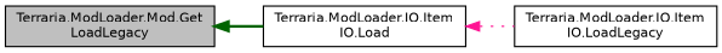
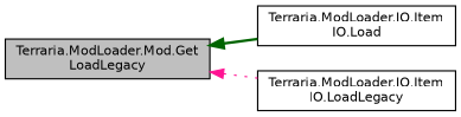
  digraph {
    rankdir=LR
    node [color=black fillcolor=white fontname=Helvetica fontsize=10 shape=record style=filled]
    edge [dir=back fontname=Helvetica fontsize=10 labelfontname=Helvetica labelfontsize=10]
    n1 [fillcolor=grey75 fontcolor=black height=0.2 label="Terraria.ModLoader.Mod.Get\lLoadLegacy" width=0.4]
    n2 [height=0.2 label="Terraria.ModLoader.IO.Item\lIO.Load" width=0.4]
    n3 [height=0.2 label="Terraria.ModLoader.IO.Item\lIO.LoadLegacy" width=0.4]
    n1 -> n2 [color=darkgreen style=bold]
-   n2 -> n3 [color=deeppink style=dotted]
+   n1 -> n3 [color=deeppink style=dotted]
  }
